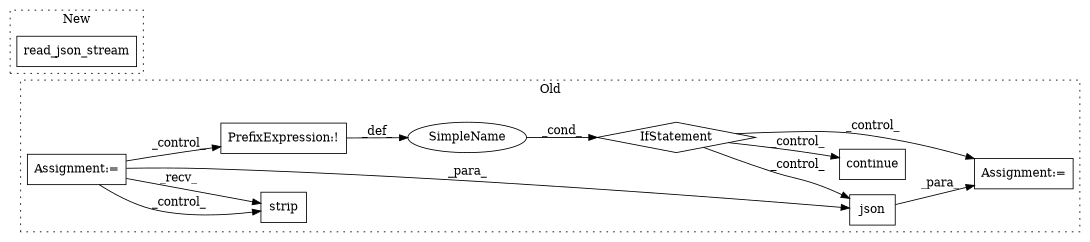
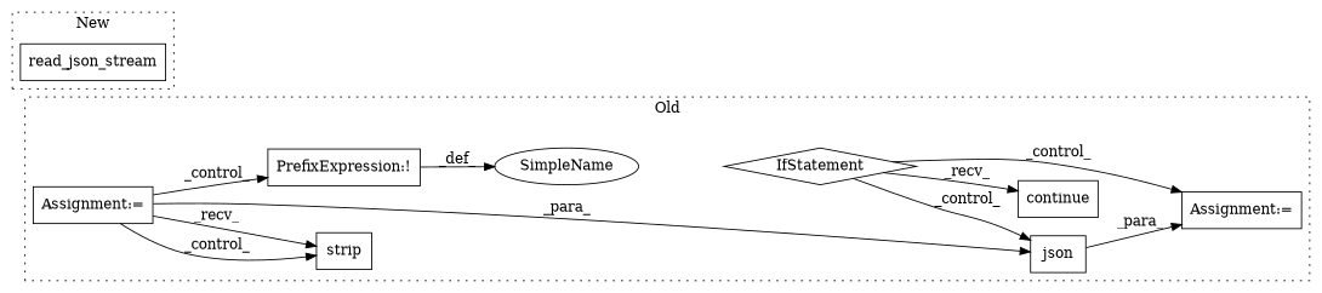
  digraph {
    rankdir=LR
    node [a=32 l=9 shape=box]
    n1 [l=7 label=strip s=821]
    n2 [a=18 label=continue s=840]
    n3 [a=25 l="4,2" label=IfStatement s="811,828" shape=diamond]
    n4 [a=38 l=1 label="PrefixExpression:!" s=815]
    n5 [l="6,1" label=json s="874,908"]
    n6 [a=42 label=SimpleName shape=ellipse l=""]
    n7 [a=7 l=1 label="Assignment:=" s=868]
    n8 [a=7 label="Assignment:=" s=406]
    n9 [l="17,1" label=read_json_stream s="520,551"]
    subgraph cluster_1 {
      label=Old
      style=dotted
      n1
      n2
      n3
      n4
      n5
      n6
      n7
      n8
    }
    subgraph cluster_2 {
      label=New
      style=dotted
      n9
    }
-   n3 -> n2 [label=_control_]
+   n3 -> n2 [label=_recv_]
    n3 -> n5 [label=_control_]
    n3 -> n7 [label=_control_]
    n4 -> n6 [label=_def_]
    n5 -> n7 [label=_para_]
-   n6 -> n3 [label=_cond_]
    n8 -> n1 [label=_control_]
    n8 -> n1 [label=_recv_]
    n8 -> n4 [label=_control_]
    n8 -> n5 [label=_para_]
  }
